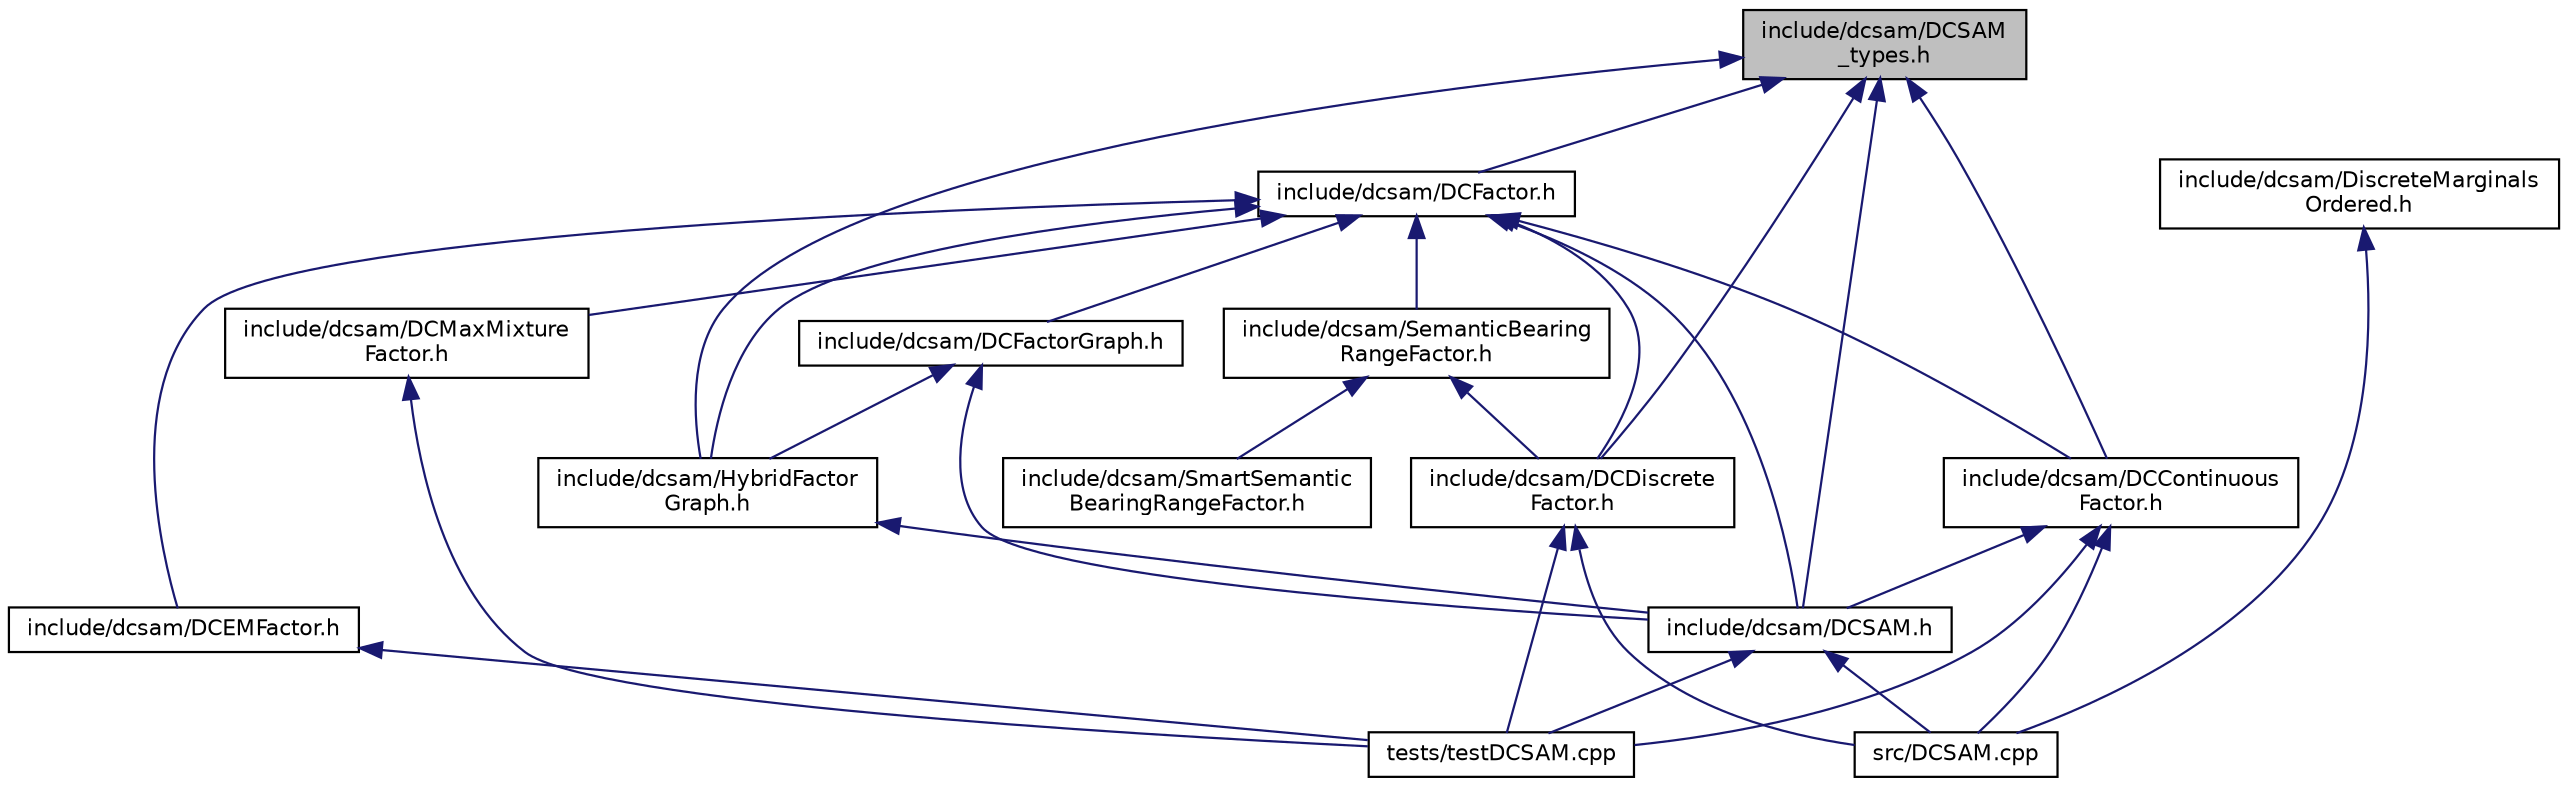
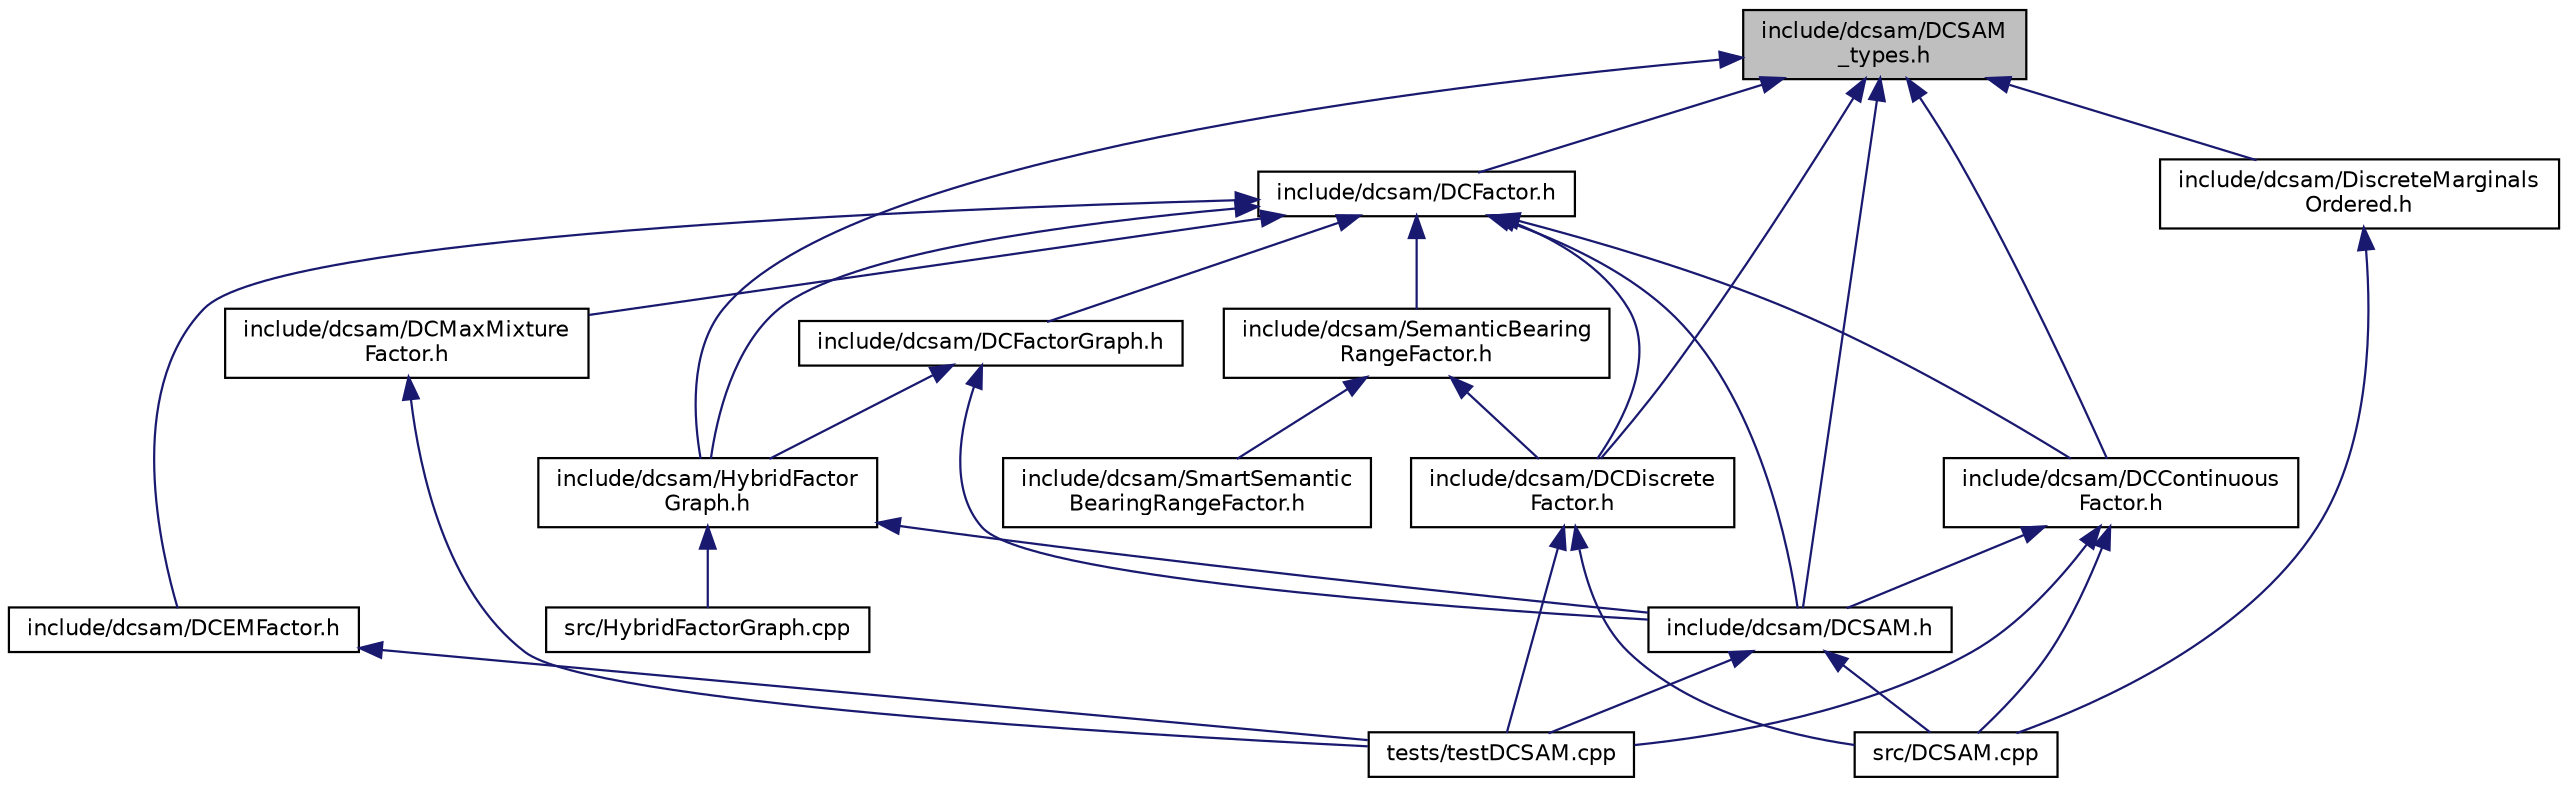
  digraph {
    node [color=black fillcolor=white fontname=Helvetica fontsize=10 shape=record style=filled]
    edge [color=midnightblue dir=back fontname=Helvetica fontsize=10 labelfontname=Helvetica labelfontsize=10 style=solid]
    n1 [fillcolor=grey75 fontcolor=black height=0.2 label="include/dcsam/DCSAM\l_types.h" width=0.4]
    n2 [height=0.2 label="include/dcsam/DCFactor.h" width=0.4]
    n3 [height=0.2 label="include/dcsam/DCContinuous\lFactor.h" width=0.4]
    n4 [height=0.2 label="include/dcsam/DCSAM.h" width=0.4]
    n5 [height=0.2 label="include/dcsam/DCDiscrete\lFactor.h" width=0.4]
    n6 [height=0.2 label="include/dcsam/HybridFactor\lGraph.h" width=0.4]
    n7 [height=0.2 label="include/dcsam/DiscreteMarginals\lOrdered.h" width=0.4]
    n8 [height=0.2 label="include/dcsam/DCEMFactor.h" width=0.4]
    n9 [height=0.2 label="include/dcsam/DCFactorGraph.h" width=0.4]
    n10 [height=0.2 label="include/dcsam/DCMaxMixture\lFactor.h" width=0.4]
    n11 [height=0.2 label="include/dcsam/SemanticBearing\lRangeFactor.h" width=0.4]
    n12 [height=0.2 label="src/DCSAM.cpp" width=0.4]
    n13 [height=0.2 label="tests/testDCSAM.cpp" width=0.4]
+   n14 [height=0.2 label="src/HybridFactorGraph.cpp" width=0.4]
    n15 [height=0.2 label="include/dcsam/SmartSemantic\lBearingRangeFactor.h" width=0.4]
    n1 -> n2
    n1 -> n3
    n1 -> n4
    n1 -> n5
    n1 -> n6
+   n1 -> n7
    n2 -> n3
    n2 -> n4
    n2 -> n5
    n2 -> n6
    n2 -> n8
    n2 -> n9
    n2 -> n10
    n2 -> n11
    n3 -> n4
    n3 -> n12
    n3 -> n13
    n4 -> n12
    n4 -> n13
    n5 -> n12
    n5 -> n13
    n6 -> n4
+   n6 -> n14
    n7 -> n12
    n8 -> n13
    n9 -> n4
    n9 -> n6
    n10 -> n13
    n11 -> n5
    n11 -> n15
  }
